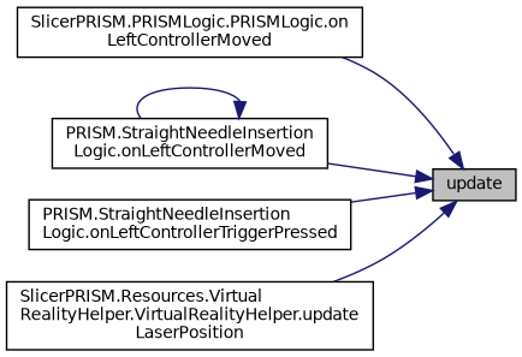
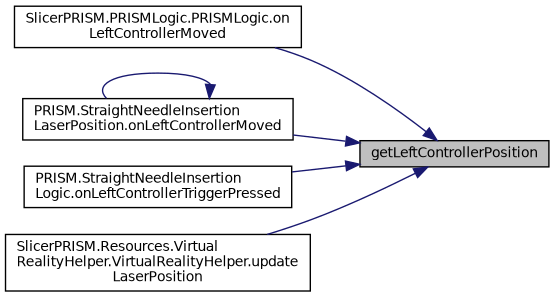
  digraph {
    rankdir=RL
    node [color=black fontname=Helvetica fontsize=10 shape=record]
    edge [color=midnightblue dir=back fontname=Helvetica fontsize=10 labelfontname=Helvetica labelfontsize=10 style=solid]
-   n1 [fillcolor=grey75 fontcolor=black height=0.2 label=update style=filled width=0.4]
+   n1 [fillcolor=grey75 fontcolor=black height=0.2 label=getLeftControllerPosition style=filled width=0.4]
    n2 [height=0.2 label="SlicerPRISM.PRISMLogic.PRISMLogic.on\lLeftControllerMoved" width=0.4]
-   n3 [height=0.2 label="PRISM.StraightNeedleInsertion\lLogic.onLeftControllerMoved" width=0.4]
+   n3 [height=0.2 label="PRISM.StraightNeedleInsertion\lLaserPosition.onLeftControllerMoved" width=0.4]
    n4 [height=0.2 label="PRISM.StraightNeedleInsertion\lLogic.onLeftControllerTriggerPressed" width=0.4]
    n5 [height=0.2 label="SlicerPRISM.Resources.Virtual\lRealityHelper.VirtualRealityHelper.update\lLaserPosition" width=0.4]
    n1 -> n2
    n1 -> n3
    n1 -> n4
    n1 -> n5
    n3 -> n3
  }
